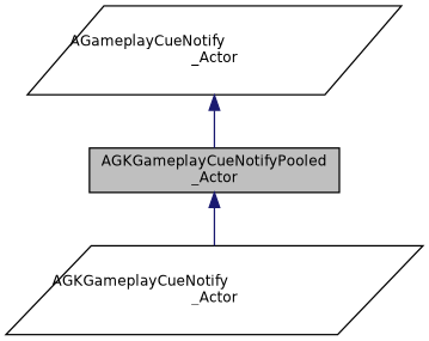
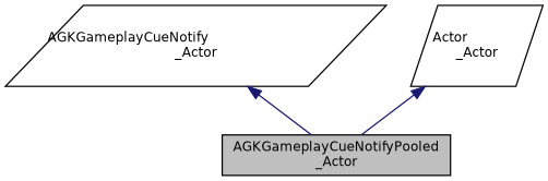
  digraph {
    node [color=black fillcolor=white fontname=Helvetica fontsize=10 shape=parallelogram style=filled]
    edge [color=midnightblue dir=back fontname=Helvetica fontsize=10 labelfontname=Helvetica labelfontsize=10 style=solid]
    n1 [fillcolor=grey75 fontcolor=black height=0.2 label="AGKGameplayCueNotifyPooled\l_Actor" shape=box width=0.4]
    n2 [height=0.2 label="AGKGameplayCueNotify\l_Actor" width=0.4]
-   n3 [height=0.2 label="AGameplayCueNotify\l_Actor" width=0.4]
-   n1 -> n2
+   n3 [height=0.2 label="Actor\l_Actor" width=0.4]
+   n2 -> n1
    n3 -> n1
  }
